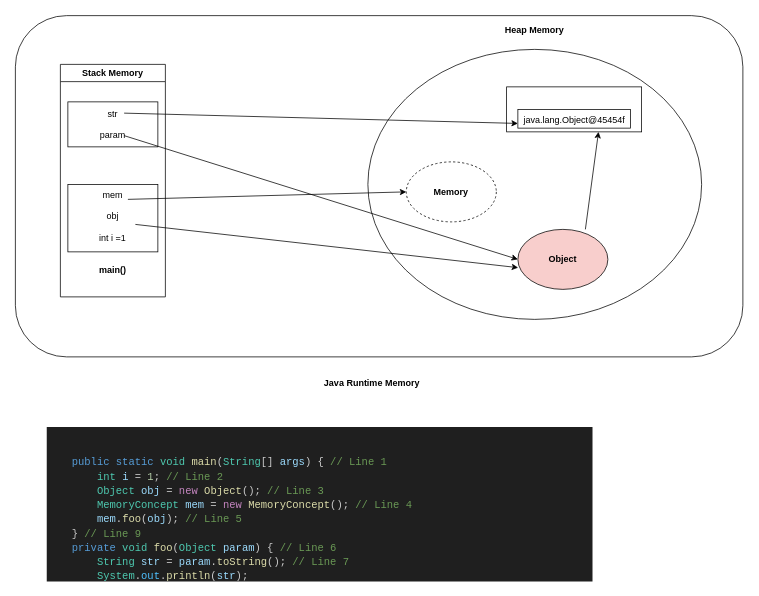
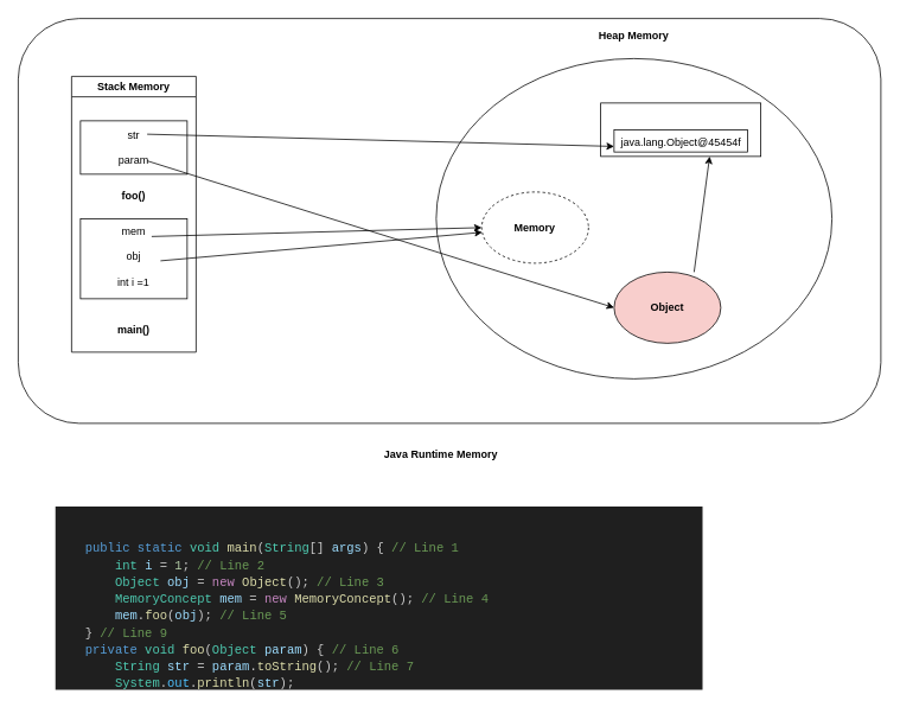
  <mxCell id="0" />
  <mxCell id="1" parent="0" />
  <mxCell id="2" value="" style="rounded=1;whiteSpace=wrap;html=1;" vertex="1" parent="1"><mxGeometry x="20" y="20" width="970" height="455" as="geometry" /></mxCell>
  <mxCell id="3" value="Java Runtime Memory" style="text;html=1;align=center;verticalAlign=middle;resizable=0;points=[];autosize=1;strokeColor=none;fillColor=none;fontStyle=1" vertex="1" parent="1"><mxGeometry x="425" y="495" width="140" height="30" as="geometry" /></mxCell>
  <mxCell id="4" value="Stack Memory" style="swimlane;whiteSpace=wrap;html=1;" vertex="1" parent="1"><mxGeometry x="80" y="85" width="140" height="310" as="geometry" /></mxCell>
  <mxCell id="5" value="" style="rounded=0;whiteSpace=wrap;html=1;" vertex="1" parent="4"><mxGeometry x="10" y="160" width="120" height="90" as="geometry" /></mxCell>
- <mxCell id="6" value="main()" style="text;html=1;align=center;verticalAlign=middle;whiteSpace=wrap;rounded=0;fontStyle=1" vertex="1" parent="4"><mxGeometry x="40" y="260" width="60" height="30" as="geometry" /></mxCell>
+ <mxCell id="6" value="main()" style="text;html=1;align=center;verticalAlign=middle;whiteSpace=wrap;rounded=0;fontStyle=1" vertex="1" parent="4"><mxGeometry x="40" y="270" width="60" height="30" as="geometry" /></mxCell>
  <mxCell id="7" value="mem&lt;br&gt;&lt;br&gt;obj&lt;br&gt;&lt;br&gt;int i =1&lt;div&gt;&lt;br&gt;&lt;/div&gt;" style="text;html=1;align=center;verticalAlign=middle;whiteSpace=wrap;rounded=0;" vertex="1" parent="4"><mxGeometry x="40" y="195" width="60" height="30" as="geometry" /></mxCell>
  <mxCell id="8" value="" style="rounded=0;whiteSpace=wrap;html=1;" vertex="1" parent="4"><mxGeometry x="10" y="50" width="120" height="60" as="geometry" /></mxCell>
+ <mxCell id="9" value="foo()" style="text;html=1;align=center;verticalAlign=middle;whiteSpace=wrap;rounded=0;fontStyle=1" vertex="1" parent="4"><mxGeometry x="40" y="120" width="60" height="30" as="geometry" /></mxCell>
  <mxCell id="10" value="str&lt;br&gt;&lt;br&gt;param" style="text;html=1;align=center;verticalAlign=middle;whiteSpace=wrap;rounded=0;" vertex="1" parent="4"><mxGeometry x="40" y="65" width="60" height="30" as="geometry" /></mxCell>
  <mxCell id="11" value="" style="ellipse;whiteSpace=wrap;html=1;" vertex="1" parent="1"><mxGeometry x="490" y="65" width="445" height="360" as="geometry" /></mxCell>
  <mxCell id="12" value="Heap Memory" style="text;html=1;align=center;verticalAlign=middle;whiteSpace=wrap;rounded=0;fontStyle=1" vertex="1" parent="1"><mxGeometry x="661.25" y="25" width="102.5" height="30" as="geometry" /></mxCell>
  <mxCell id="13" value="" style="rounded=0;whiteSpace=wrap;html=1;" vertex="1" parent="1"><mxGeometry x="675" y="115" width="180" height="60" as="geometry" /></mxCell>
  <mxCell id="14" value="" style="rounded=0;whiteSpace=wrap;html=1;" vertex="1" parent="1"><mxGeometry x="690" y="145" width="150" height="25" as="geometry" /></mxCell>
  <mxCell id="15" value="java.lang.Object@45454f" style="text;html=1;align=center;verticalAlign=middle;whiteSpace=wrap;rounded=0;" vertex="1" parent="1"><mxGeometry x="732.5" y="145" width="65" height="30" as="geometry" /></mxCell>
  <mxCell id="16" value="Memory" style="ellipse;whiteSpace=wrap;html=1;fontStyle=1;dashed=1;" vertex="1" parent="1"><mxGeometry x="541.25" y="215" width="120" height="80" as="geometry" /></mxCell>
  <mxCell id="17" value="Object" style="ellipse;whiteSpace=wrap;html=1;fontStyle=1;fillColor=#f8cecc;" vertex="1" parent="1"><mxGeometry x="690" y="305" width="120" height="80" as="geometry" /></mxCell>
  <mxCell id="18" value="" style="endArrow=classic;html=1;rounded=0;entryX=0;entryY=0.75;entryDx=0;entryDy=0;exitX=0.75;exitY=0;exitDx=0;exitDy=0;" edge="1" parent="1" source="10" target="14"><mxGeometry width="50" height="50" relative="1" as="geometry"><mxPoint x="450" y="385" as="sourcePoint" /><mxPoint x="500" y="335" as="targetPoint" /></mxGeometry></mxCell>
  <mxCell id="19" value="" style="endArrow=classic;html=1;rounded=0;exitX=0.75;exitY=1;exitDx=0;exitDy=0;entryX=0;entryY=0.5;entryDx=0;entryDy=0;" edge="1" parent="1" source="10" target="17"><mxGeometry width="50" height="50" relative="1" as="geometry"><mxPoint x="450" y="385" as="sourcePoint" /><mxPoint x="500" y="335" as="targetPoint" /></mxGeometry></mxCell>
  <mxCell id="20" value="" style="endArrow=classic;html=1;rounded=0;entryX=0;entryY=0.5;entryDx=0;entryDy=0;exitX=0.667;exitY=0.222;exitDx=0;exitDy=0;exitPerimeter=0;" edge="1" parent="1" source="5" target="16"><mxGeometry width="50" height="50" relative="1" as="geometry"><mxPoint x="450" y="385" as="sourcePoint" /><mxPoint x="500" y="335" as="targetPoint" /></mxGeometry></mxCell>
- <mxCell id="21" value="" style="endArrow=classic;html=1;rounded=0;entryX=0.003;entryY=0.638;entryDx=0;entryDy=0;entryPerimeter=0;" edge="1" parent="1" source="7" target="17"><mxGeometry width="50" height="50" relative="1" as="geometry"><mxPoint x="450" y="385" as="sourcePoint" /><mxPoint x="500" y="335" as="targetPoint" /></mxGeometry></mxCell>
+ <mxCell id="21" value="" style="endArrow=classic;html=1;rounded=0;" edge="1" parent="1" source="7" target="16"><mxGeometry width="50" height="50" relative="1" as="geometry"><mxPoint x="450" y="385" as="sourcePoint" /><mxPoint x="500" y="335" as="targetPoint" /></mxGeometry></mxCell>
  <mxCell id="22" value="" style="endArrow=classic;html=1;rounded=0;entryX=1;entryY=1;entryDx=0;entryDy=0;" edge="1" parent="1" target="15"><mxGeometry width="50" height="50" relative="1" as="geometry"><mxPoint x="780" y="305" as="sourcePoint" /><mxPoint x="830" y="255" as="targetPoint" /></mxGeometry></mxCell>
  <mxCell id="23" value="&lt;h1 style=&quot;margin-top: 0px;&quot;&gt;&lt;div style=&quot;color: #cccccc;background-color: #1f1f1f;font-family: Consolas, 'Courier New', monospace;font-weight: normal;font-size: 14px;line-height: 19px;white-space: pre;&quot;&gt;&lt;div&gt;&amp;nbsp; &amp;nbsp; &lt;/div&gt;&lt;div&gt;&lt;span style=&quot;color: #569cd6;&quot;&gt;&lt;br&gt;&lt;/span&gt;&lt;/div&gt;&lt;div&gt;&lt;span style=&quot;color: #569cd6;&quot;&gt;    public&lt;/span&gt; &lt;span style=&quot;color: #569cd6;&quot;&gt;static&lt;/span&gt; &lt;span style=&quot;color: #4ec9b0;&quot;&gt;void&lt;/span&gt; &lt;span style=&quot;color: #dcdcaa;&quot;&gt;main&lt;/span&gt;(&lt;span style=&quot;color: #4ec9b0;&quot;&gt;String&lt;/span&gt;[] &lt;span style=&quot;color: #9cdcfe;&quot;&gt;args&lt;/span&gt;) { &lt;span style=&quot;color: #6a9955;&quot;&gt;// Line 1                                                                 &lt;/span&gt;&lt;/div&gt;&lt;div&gt;&amp;nbsp; &amp;nbsp; &amp;nbsp; &amp;nbsp; &lt;span style=&quot;color: #4ec9b0;&quot;&gt;int&lt;/span&gt; &lt;span style=&quot;color: #9cdcfe;&quot;&gt;i&lt;/span&gt; &lt;span style=&quot;color: #d4d4d4;&quot;&gt;=&lt;/span&gt; &lt;span style=&quot;color: #b5cea8;&quot;&gt;1&lt;/span&gt;; &lt;span style=&quot;color: #6a9955;&quot;&gt;// Line 2&lt;/span&gt;&lt;/div&gt;&lt;div&gt;&amp;nbsp; &amp;nbsp; &amp;nbsp; &amp;nbsp; &lt;span style=&quot;color: #4ec9b0;&quot;&gt;Object&lt;/span&gt; &lt;span style=&quot;color: #9cdcfe;&quot;&gt;obj&lt;/span&gt; &lt;span style=&quot;color: #d4d4d4;&quot;&gt;=&lt;/span&gt; &lt;span style=&quot;color: #c586c0;&quot;&gt;new&lt;/span&gt; &lt;span style=&quot;color: #dcdcaa;&quot;&gt;Object&lt;/span&gt;(); &lt;span style=&quot;color: #6a9955;&quot;&gt;// Line 3&lt;/span&gt;&lt;/div&gt;&lt;div&gt;&amp;nbsp; &amp;nbsp; &amp;nbsp; &amp;nbsp; &lt;span style=&quot;color: #4ec9b0;&quot;&gt;MemoryConcept&lt;/span&gt; &lt;span style=&quot;color: #9cdcfe;&quot;&gt;mem&lt;/span&gt; &lt;span style=&quot;color: #d4d4d4;&quot;&gt;=&lt;/span&gt; &lt;span style=&quot;color: #c586c0;&quot;&gt;new&lt;/span&gt; &lt;span style=&quot;color: #dcdcaa;&quot;&gt;MemoryConcept&lt;/span&gt;(); &lt;span style=&quot;color: #6a9955;&quot;&gt;// Line 4&lt;/span&gt;&lt;/div&gt;&lt;div&gt;&amp;nbsp; &amp;nbsp; &amp;nbsp; &amp;nbsp; &lt;span style=&quot;color: #9cdcfe;&quot;&gt;mem&lt;/span&gt;.&lt;span style=&quot;color: #dcdcaa;&quot;&gt;foo&lt;/span&gt;(&lt;span style=&quot;color: #9cdcfe;&quot;&gt;obj&lt;/span&gt;); &lt;span style=&quot;color: #6a9955;&quot;&gt;// Line 5&lt;/span&gt;&lt;/div&gt;&lt;div&gt;&amp;nbsp; &amp;nbsp; } &lt;span style=&quot;color: #6a9955;&quot;&gt;// Line 9&lt;/span&gt;&lt;/div&gt;&lt;div&gt;&amp;nbsp; &amp;nbsp; &lt;span style=&quot;color: #569cd6;&quot;&gt;private&lt;/span&gt; &lt;span style=&quot;color: #4ec9b0;&quot;&gt;void&lt;/span&gt; &lt;span style=&quot;color: #dcdcaa;&quot;&gt;foo&lt;/span&gt;(&lt;span style=&quot;color: #4ec9b0;&quot;&gt;Object&lt;/span&gt; &lt;span style=&quot;color: #9cdcfe;&quot;&gt;param&lt;/span&gt;) { &lt;span style=&quot;color: #6a9955;&quot;&gt;// Line 6&lt;/span&gt;&lt;/div&gt;&lt;div&gt;&amp;nbsp; &amp;nbsp; &amp;nbsp; &amp;nbsp; &lt;span style=&quot;color: #4ec9b0;&quot;&gt;String&lt;/span&gt; &lt;span style=&quot;color: #9cdcfe;&quot;&gt;str&lt;/span&gt; &lt;span style=&quot;color: #d4d4d4;&quot;&gt;=&lt;/span&gt; &lt;span style=&quot;color: #9cdcfe;&quot;&gt;param&lt;/span&gt;.&lt;span style=&quot;color: #dcdcaa;&quot;&gt;toString&lt;/span&gt;(); &lt;span style=&quot;color: #6a9955;&quot;&gt;// Line 7&lt;/span&gt;&lt;/div&gt;&lt;div&gt;&amp;nbsp; &amp;nbsp; &amp;nbsp; &amp;nbsp; &lt;span style=&quot;color: #4ec9b0;&quot;&gt;System&lt;/span&gt;.&lt;span style=&quot;color: #4fc1ff;&quot;&gt;out&lt;/span&gt;.&lt;span style=&quot;color: #dcdcaa;&quot;&gt;println&lt;/span&gt;(&lt;span style=&quot;color: #9cdcfe;&quot;&gt;str&lt;/span&gt;);&lt;/div&gt;&lt;div&gt;&amp;nbsp; &amp;nbsp; }&lt;span style=&quot;color: #6a9955;&quot;&gt;// Line 8&lt;/span&gt;&lt;/div&gt;&lt;div&gt;&lt;span style=&quot;color: #6a9955;&quot;&gt;&lt;br&gt;&lt;/span&gt;&lt;/div&gt;&lt;div&gt;&lt;span style=&quot;color: #6a9955;&quot;&gt;&lt;br&gt;&lt;/span&gt;&lt;/div&gt;&lt;div&gt;&lt;span style=&quot;color: #6a9955;&quot;&gt;&lt;br&gt;&lt;/span&gt;&lt;/div&gt;&lt;/div&gt;&lt;/h1&gt;" style="text;html=1;whiteSpace=wrap;overflow=hidden;rounded=0;" vertex="1" parent="1"><mxGeometry x="60" y="562" width="730" height="210" as="geometry" /></mxCell>
